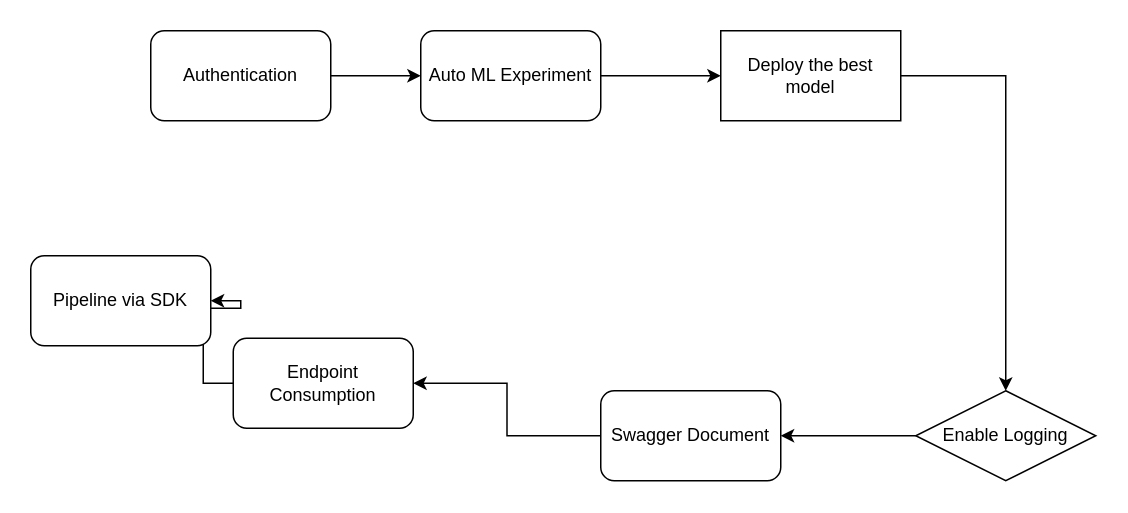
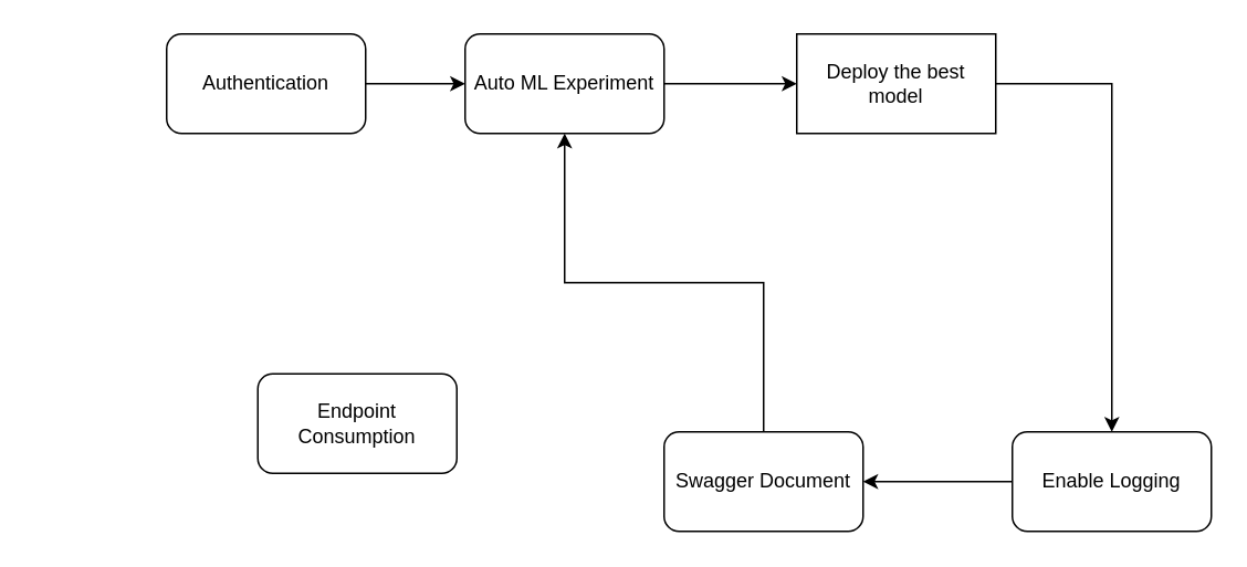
  <mxCell id="0" />
  <mxCell id="1" parent="0" />
  <mxCell id="2" value="" style="edgeStyle=orthogonalEdgeStyle;rounded=0;orthogonalLoop=1;jettySize=auto;html=1;" edge="1" parent="1" source="3" target="5"><mxGeometry relative="1" as="geometry" /></mxCell>
  <mxCell id="3" value="Authentication" style="rounded=1;whiteSpace=wrap;html=1;" vertex="1" parent="1"><mxGeometry x="100" y="20" width="120" height="60" as="geometry" /></mxCell>
  <mxCell id="4" value="" style="edgeStyle=orthogonalEdgeStyle;rounded=0;orthogonalLoop=1;jettySize=auto;html=1;" edge="1" parent="1" source="5" target="7"><mxGeometry relative="1" as="geometry" /></mxCell>
  <mxCell id="5" value="Auto ML Experiment" style="rounded=1;whiteSpace=wrap;html=1;" vertex="1" parent="1"><mxGeometry x="280" y="20" width="120" height="60" as="geometry" /></mxCell>
  <mxCell id="6" value="" style="edgeStyle=orthogonalEdgeStyle;rounded=0;orthogonalLoop=1;jettySize=auto;html=1;" edge="1" parent="1" source="7" target="9"><mxGeometry relative="1" as="geometry" /></mxCell>
  <mxCell id="7" value="Deploy the best model" style="whiteSpace=wrap;html=1;rounded=0;" vertex="1" parent="1"><mxGeometry x="480" y="20" width="120" height="60" as="geometry" /></mxCell>
  <mxCell id="8" value="" style="edgeStyle=orthogonalEdgeStyle;rounded=0;orthogonalLoop=1;jettySize=auto;html=1;" edge="1" parent="1" source="9" target="11"><mxGeometry relative="1" as="geometry" /></mxCell>
- <mxCell id="9" value="Enable Logging" style="rhombus;whiteSpace=wrap;html=1;" vertex="1" parent="1"><mxGeometry x="610" y="260" width="120" height="60" as="geometry" /></mxCell>
- <mxCell id="10" value="" style="edgeStyle=orthogonalEdgeStyle;rounded=0;orthogonalLoop=1;jettySize=auto;html=1;" edge="1" parent="1" source="11" target="13"><mxGeometry relative="1" as="geometry" /></mxCell>
+ <mxCell id="9" value="Enable Logging" style="rounded=1;whiteSpace=wrap;html=1;" vertex="1" parent="1"><mxGeometry x="610" y="260" width="120" height="60" as="geometry" /></mxCell>
+ <mxCell id="10" value="" style="edgeStyle=orthogonalEdgeStyle;rounded=0;orthogonalLoop=1;jettySize=auto;html=1;" edge="1" parent="1" source="11" target="5"><mxGeometry relative="1" as="geometry" /></mxCell>
  <mxCell id="11" value="Swagger Document" style="rounded=1;whiteSpace=wrap;html=1;" vertex="1" parent="1"><mxGeometry x="400" y="260" width="120" height="60" as="geometry" /></mxCell>
- <mxCell id="12" value="" style="edgeStyle=orthogonalEdgeStyle;rounded=0;orthogonalLoop=1;jettySize=auto;html=1;" edge="1" parent="1" source="13" target="14"><mxGeometry relative="1" as="geometry" /></mxCell>
  <mxCell id="13" value="Endpoint Consumption" style="rounded=1;whiteSpace=wrap;html=1;" vertex="1" parent="1"><mxGeometry x="155" y="225" width="120" height="60" as="geometry" /></mxCell>
- <mxCell id="14" value="Pipeline via SDK" style="rounded=1;whiteSpace=wrap;html=1;" vertex="1" parent="1"><mxGeometry x="20" y="170" width="120" height="60" as="geometry" /></mxCell>
